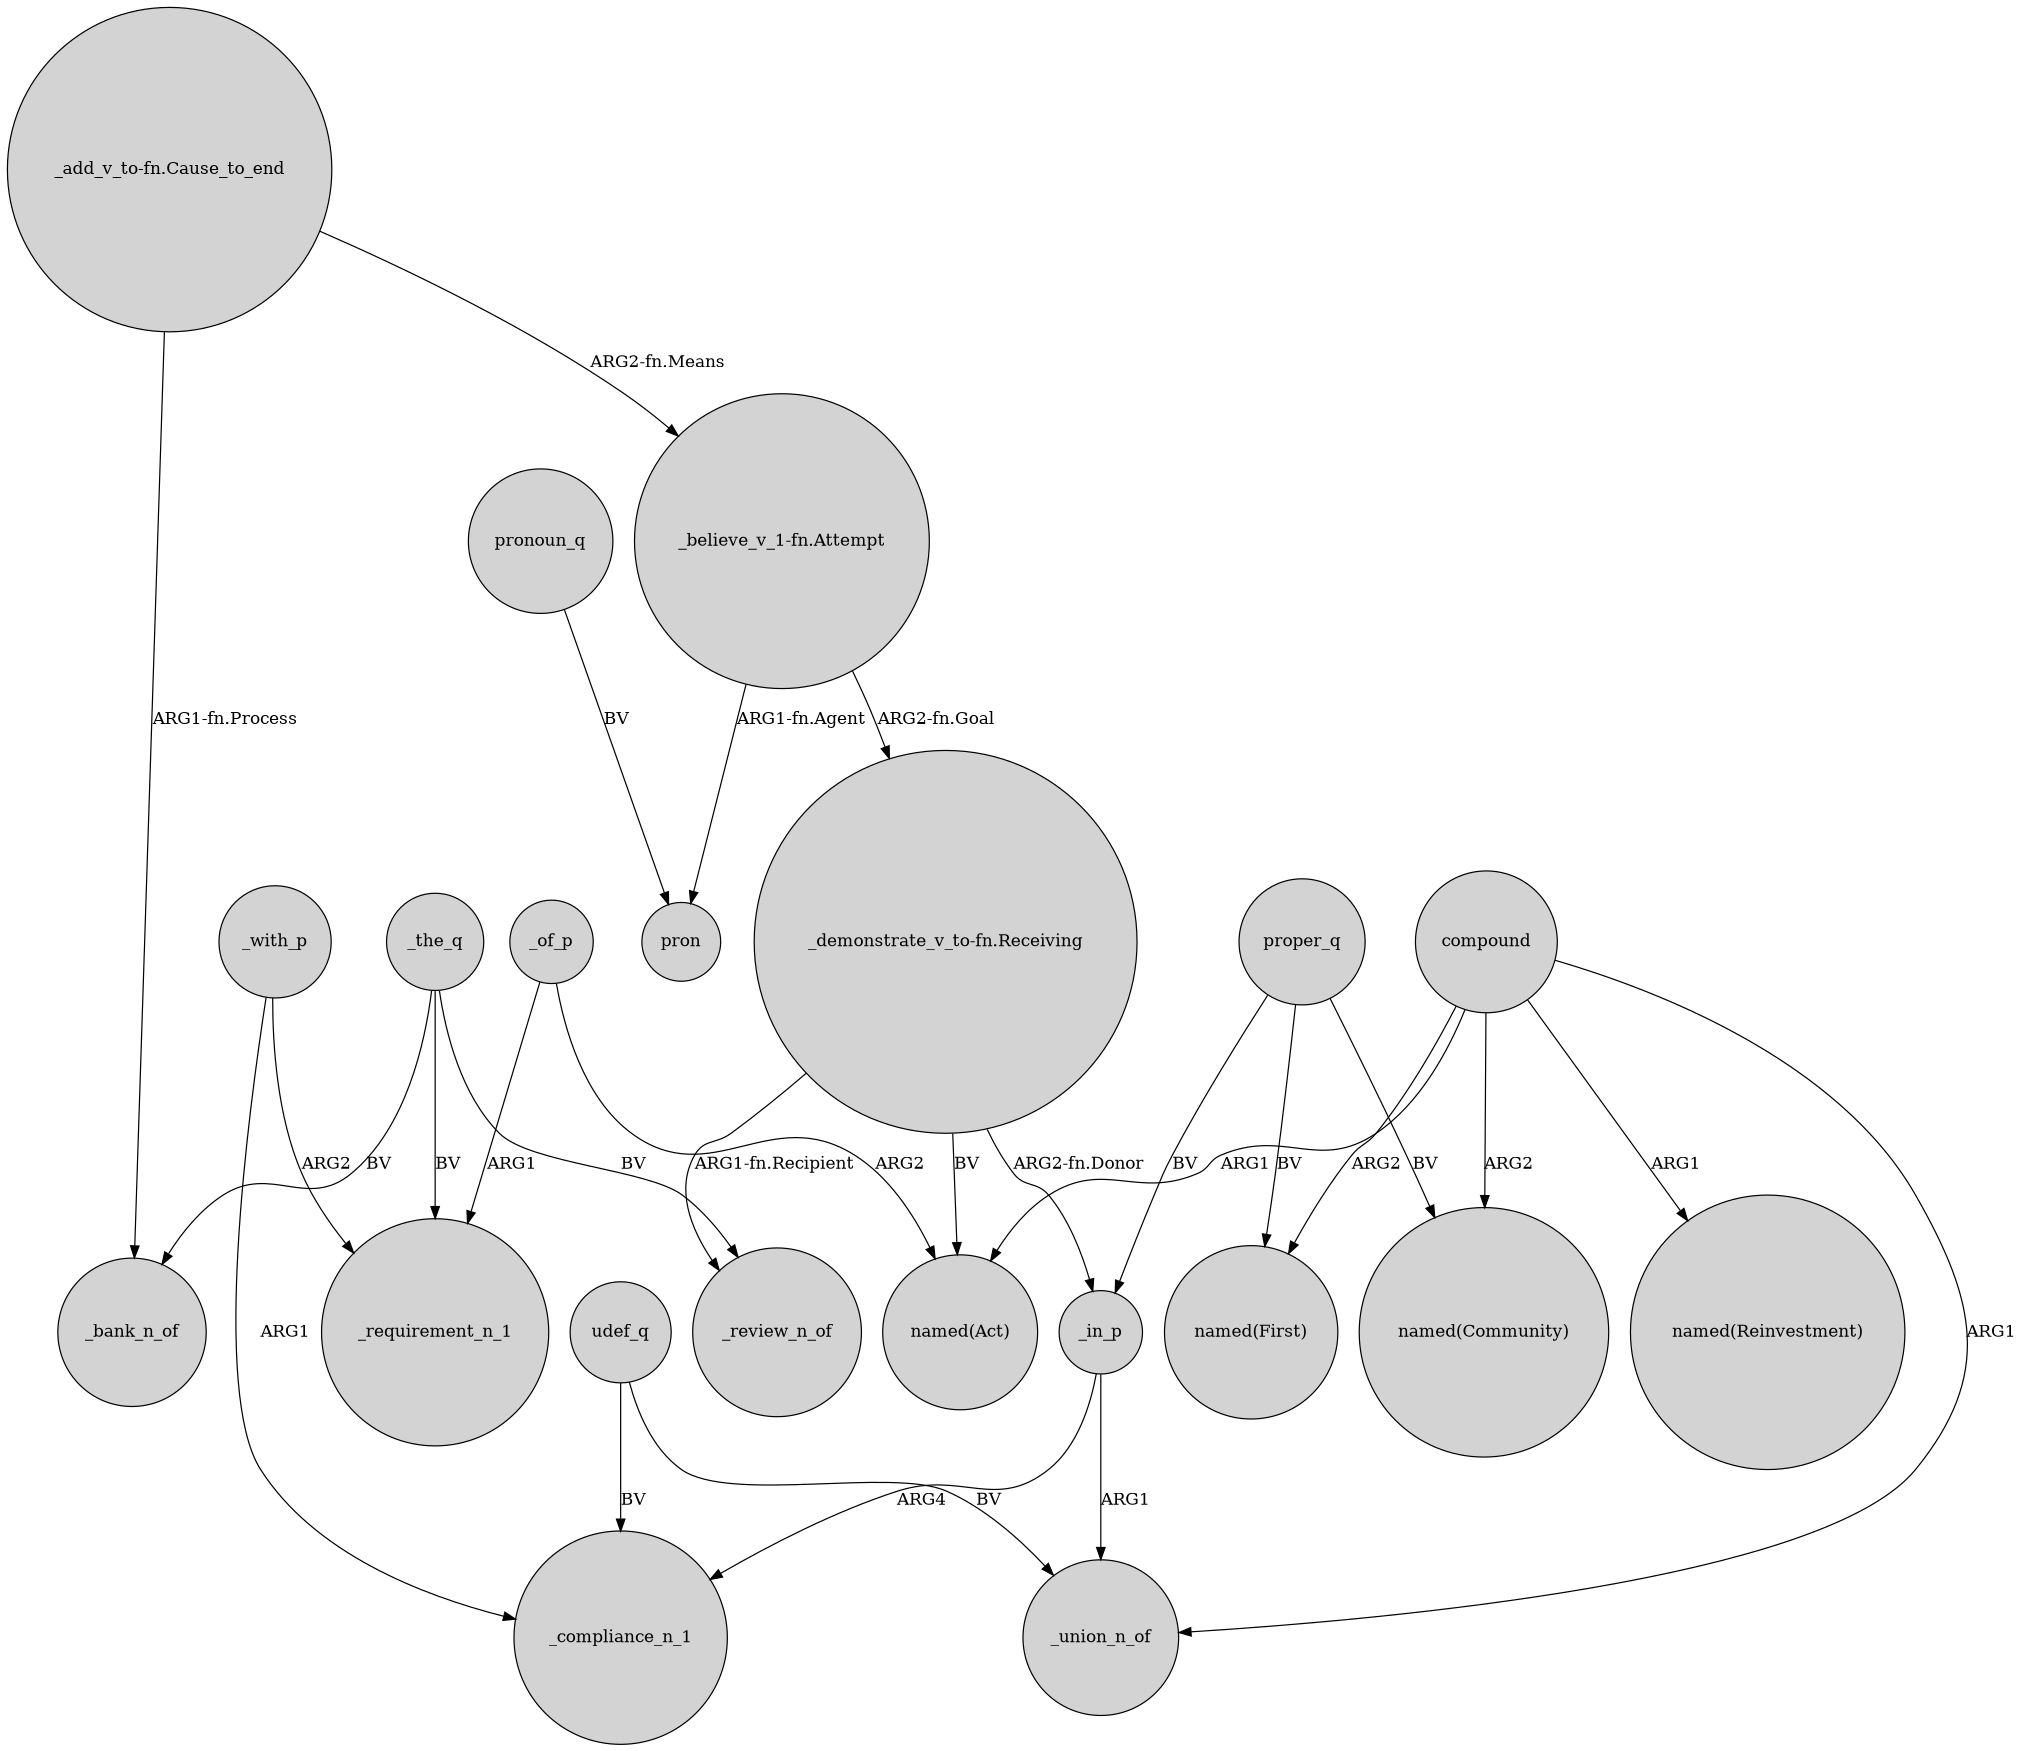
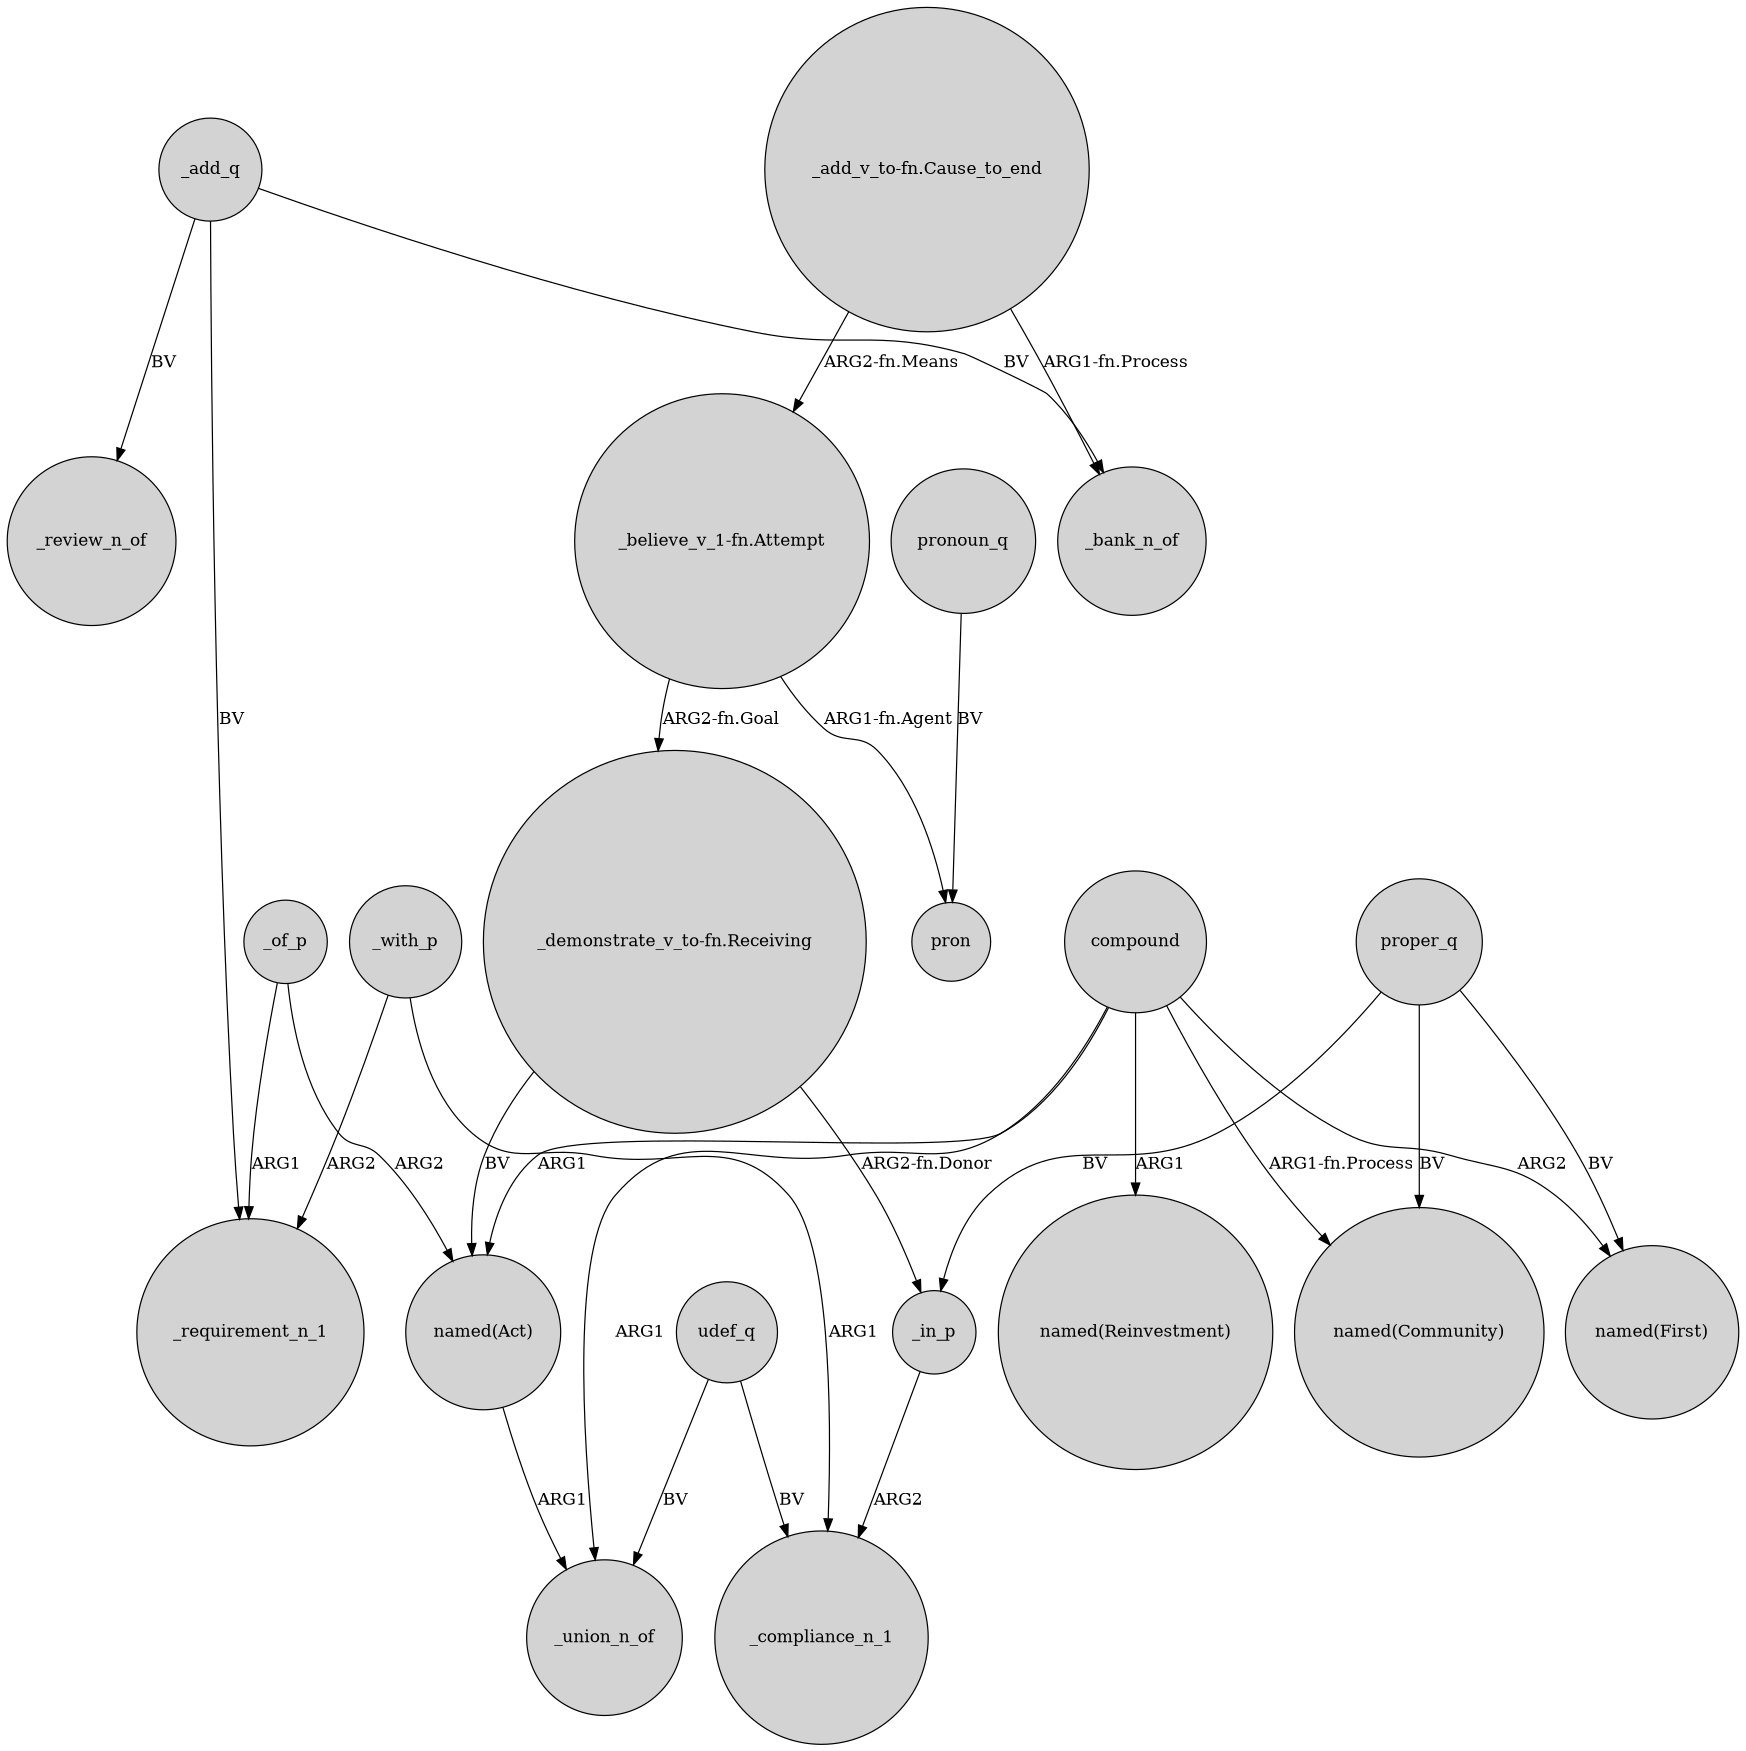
  digraph {
    node [shape=circle style=filled]
    _with_p
    _requirement_n_1
    _compliance_n_1
    proper_q
    "named(Community)"
    "named(First)"
    _in_p
    _union_n_of
    _of_p
    "named(Act)"
-   _the_q
+   _the_q [label=_add_q]
    _bank_n_of
    _review_n_of
    "_demonstrate_v_to-fn.Receiving"
    compound
    "named(Reinvestment)"
    "_add_v_to-fn.Cause_to_end"
    "_believe_v_1-fn.Attempt"
    pron
    udef_q
    pronoun_q
    _with_p -> _requirement_n_1 [label=ARG2]
    _with_p -> _compliance_n_1 [label=ARG1]
    proper_q -> "named(Community)" [label=BV]
    proper_q -> "named(First)" [label=BV]
    proper_q -> _in_p [label=BV]
-   _in_p -> _compliance_n_1 [label=ARG4]
-   _in_p -> _union_n_of [label=ARG1]
+   _in_p -> _compliance_n_1 [label=ARG2]
+   "named(Act)" -> _union_n_of [label=ARG1]
    _of_p -> _requirement_n_1 [label=ARG1]
    _of_p -> "named(Act)" [label=ARG2]
    _the_q -> _requirement_n_1 [label=BV]
    _the_q -> _bank_n_of [label=BV]
    _the_q -> _review_n_of [label=BV]
    "_demonstrate_v_to-fn.Receiving" -> _in_p [label="ARG2-fn.Donor"]
    "_demonstrate_v_to-fn.Receiving" -> "named(Act)" [label=BV]
-   "_demonstrate_v_to-fn.Receiving" -> _review_n_of [label="ARG1-fn.Recipient"]
-   compound -> "named(Community)" [label=ARG2]
+   compound -> "named(Community)" [label="ARG1-fn.Process"]
    compound -> "named(First)" [label=ARG2]
    compound -> _union_n_of [label=ARG1]
    compound -> "named(Act)" [label=ARG1]
    compound -> "named(Reinvestment)" [label=ARG1]
    "_add_v_to-fn.Cause_to_end" -> _bank_n_of [label="ARG1-fn.Process"]
    "_add_v_to-fn.Cause_to_end" -> "_believe_v_1-fn.Attempt" [label="ARG2-fn.Means"]
    "_believe_v_1-fn.Attempt" -> "_demonstrate_v_to-fn.Receiving" [label="ARG2-fn.Goal"]
    "_believe_v_1-fn.Attempt" -> pron [label="ARG1-fn.Agent"]
    udef_q -> _compliance_n_1 [label=BV]
    udef_q -> _union_n_of [label=BV]
    pronoun_q -> pron [label=BV]
  }
